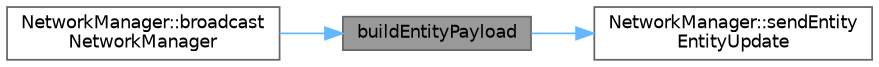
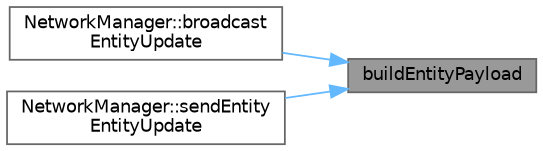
  digraph {
    rankdir=RL
    node [color=grey40 fillcolor=white fontname=Helvetica fontsize=10 shape=box style=filled]
    edge [color=steelblue1 dir=back fontname=Helvetica fontsize=10 labelfontname=Helvetica labelfontsize=10 style=solid]
    n1 [color=gray40 fillcolor=grey60 fontcolor=black height=0.2 label=buildEntityPayload width=0.4]
-   n2 [height=0.2 label="NetworkManager::broadcast\lNetworkManager" width=0.4]
+   n2 [height=0.2 label="NetworkManager::broadcast\lEntityUpdate" width=0.4]
    n3 [height=0.2 label="NetworkManager::sendEntity\lEntityUpdate" width=0.4]
    n1 -> n2
-   n3 -> n1
+   n1 -> n3
  }
